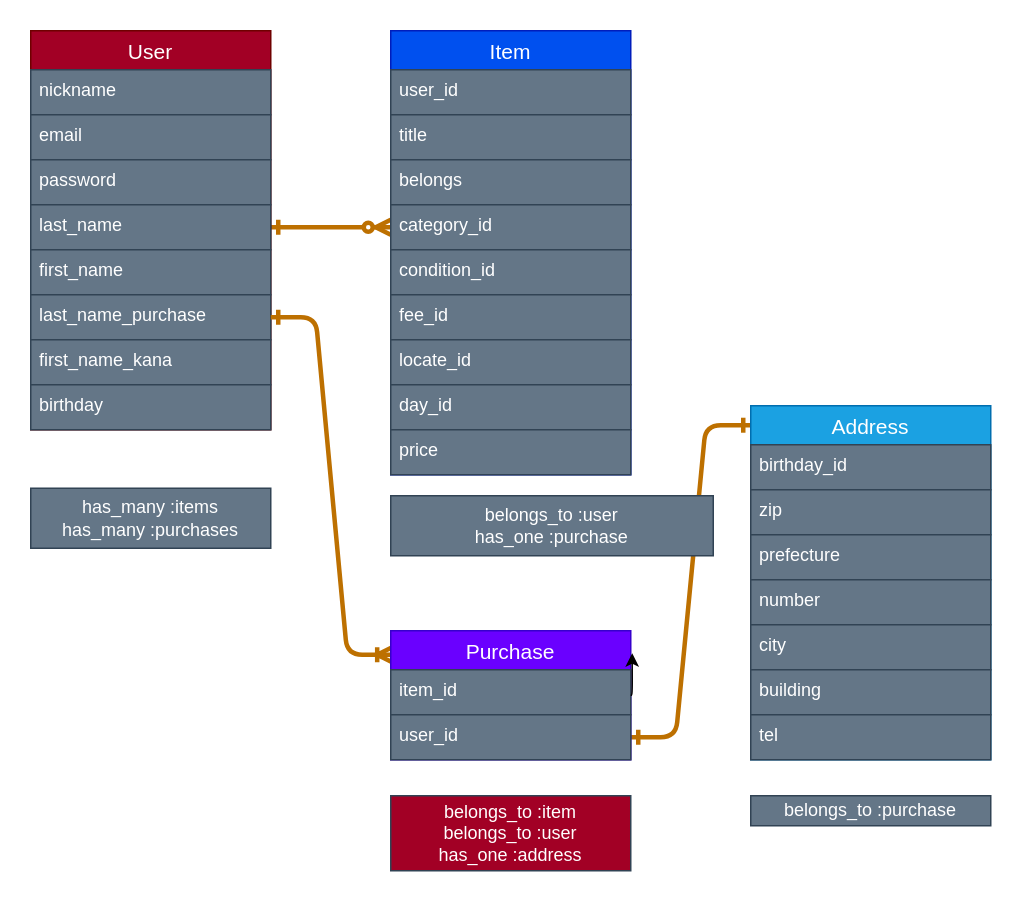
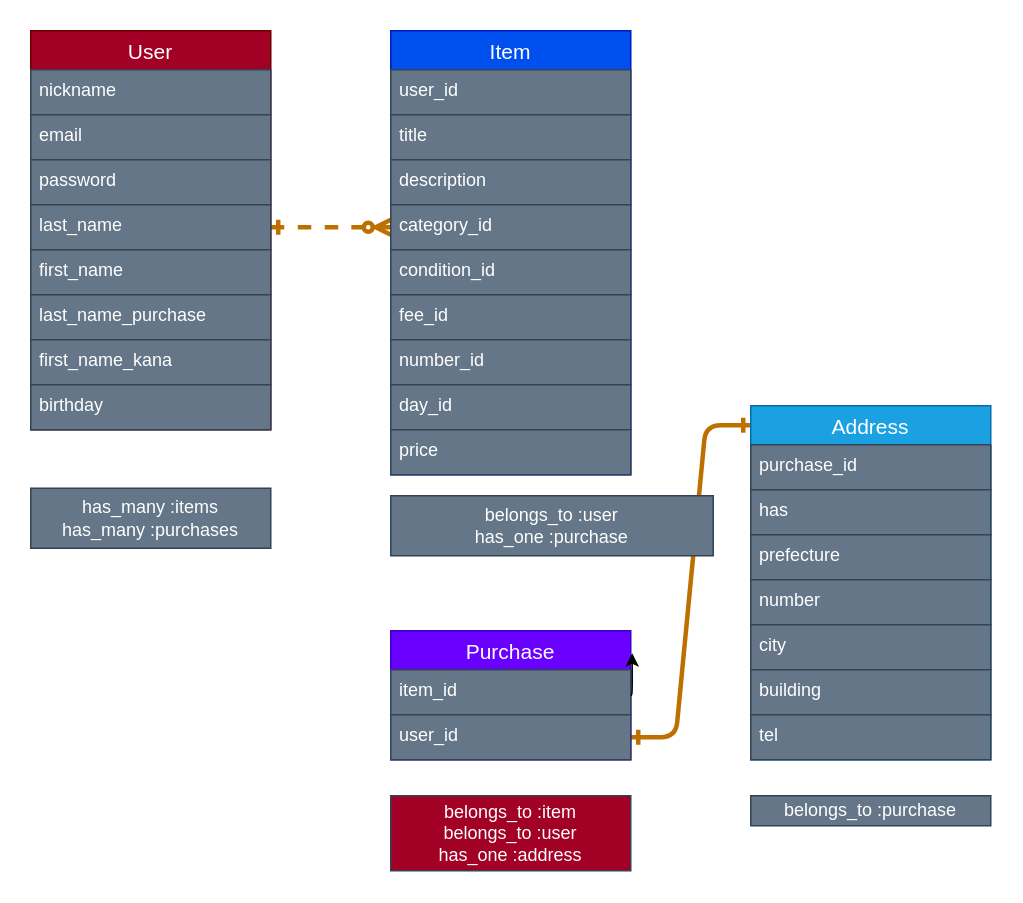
  <mxCell id="0" />
  <mxCell id="1" parent="0" />
- <mxCell id="2" value="" style="edgeStyle=entityRelationEdgeStyle;fontSize=12;html=1;endArrow=ERzeroToMany;endFill=1;entryX=0;entryY=0.5;entryDx=0;entryDy=0;exitX=1;exitY=0.5;exitDx=0;exitDy=0;startArrow=ERone;startFill=0;fillColor=#f0a30a;strokeColor=#BD7000;jumpSize=8;strokeWidth=3;" parent="1" source="17" target="7" edge="1"><mxGeometry width="100" height="100" relative="1" as="geometry"><mxPoint x="130" y="250" as="sourcePoint" /><mxPoint x="230" y="150" as="targetPoint" /></mxGeometry></mxCell>
+ <mxCell id="2" value="" style="edgeStyle=entityRelationEdgeStyle;fontSize=12;html=1;endArrow=ERzeroToMany;endFill=1;entryX=0;entryY=0.5;entryDx=0;entryDy=0;exitX=1;exitY=0.5;exitDx=0;exitDy=0;startArrow=ERone;startFill=0;fillColor=#f0a30a;strokeColor=#BD7000;jumpSize=8;strokeWidth=3;dashed=1;" parent="1" source="17" target="7" edge="1"><mxGeometry width="100" height="100" relative="1" as="geometry"><mxPoint x="130" y="250" as="sourcePoint" /><mxPoint x="230" y="150" as="targetPoint" /></mxGeometry></mxCell>
  <mxCell id="3" value="Item" style="swimlane;fontStyle=0;childLayout=stackLayout;horizontal=1;startSize=26;horizontalStack=0;resizeParent=1;resizeParentMax=0;resizeLast=0;collapsible=1;marginBottom=0;align=center;fontSize=14;fillColor=#0050ef;strokeColor=#001DBC;fontColor=#ffffff;" parent="1" vertex="1"><mxGeometry x="260" y="20" width="160" height="296" as="geometry" /></mxCell>
  <mxCell id="4" value="user_id" style="text;spacingLeft=4;spacingRight=4;overflow=hidden;rotatable=0;points=[[0,0.5],[1,0.5]];portConstraint=eastwest;fontSize=12;fillColor=#647687;strokeColor=#314354;fontColor=#ffffff;" parent="3" vertex="1"><mxGeometry y="26" width="160" height="30" as="geometry" /></mxCell>
  <mxCell id="5" value="title" style="text;spacingLeft=4;spacingRight=4;overflow=hidden;rotatable=0;points=[[0,0.5],[1,0.5]];portConstraint=eastwest;fontSize=12;fillColor=#647687;strokeColor=#314354;fontColor=#ffffff;" parent="3" vertex="1"><mxGeometry y="56" width="160" height="30" as="geometry" /></mxCell>
- <mxCell id="6" value="belongs" style="text;spacingLeft=4;spacingRight=4;overflow=hidden;rotatable=0;points=[[0,0.5],[1,0.5]];portConstraint=eastwest;fontSize=12;fillColor=#647687;strokeColor=#314354;fontColor=#ffffff;" parent="3" vertex="1"><mxGeometry y="86" width="160" height="30" as="geometry" /></mxCell>
+ <mxCell id="6" value="description" style="text;spacingLeft=4;spacingRight=4;overflow=hidden;rotatable=0;points=[[0,0.5],[1,0.5]];portConstraint=eastwest;fontSize=12;fillColor=#647687;strokeColor=#314354;fontColor=#ffffff;" parent="3" vertex="1"><mxGeometry y="86" width="160" height="30" as="geometry" /></mxCell>
  <mxCell id="7" value="category_id" style="text;spacingLeft=4;spacingRight=4;overflow=hidden;rotatable=0;points=[[0,0.5],[1,0.5]];portConstraint=eastwest;fontSize=12;fillColor=#647687;strokeColor=#314354;fontColor=#ffffff;" parent="3" vertex="1"><mxGeometry y="116" width="160" height="30" as="geometry" /></mxCell>
  <mxCell id="8" value="condition_id" style="text;spacingLeft=4;spacingRight=4;overflow=hidden;rotatable=0;points=[[0,0.5],[1,0.5]];portConstraint=eastwest;fontSize=12;fillColor=#647687;strokeColor=#314354;fontColor=#ffffff;" parent="3" vertex="1"><mxGeometry y="146" width="160" height="30" as="geometry" /></mxCell>
  <mxCell id="9" value="fee_id" style="text;spacingLeft=4;spacingRight=4;overflow=hidden;rotatable=0;points=[[0,0.5],[1,0.5]];portConstraint=eastwest;fontSize=12;fillColor=#647687;strokeColor=#314354;fontColor=#ffffff;" parent="3" vertex="1"><mxGeometry y="176" width="160" height="30" as="geometry" /></mxCell>
- <mxCell id="10" value="locate_id" style="text;spacingLeft=4;spacingRight=4;overflow=hidden;rotatable=0;points=[[0,0.5],[1,0.5]];portConstraint=eastwest;fontSize=12;fillColor=#647687;strokeColor=#314354;fontColor=#ffffff;" parent="3" vertex="1"><mxGeometry y="206" width="160" height="30" as="geometry" /></mxCell>
+ <mxCell id="10" value="number_id" style="text;spacingLeft=4;spacingRight=4;overflow=hidden;rotatable=0;points=[[0,0.5],[1,0.5]];portConstraint=eastwest;fontSize=12;fillColor=#647687;strokeColor=#314354;fontColor=#ffffff;" parent="3" vertex="1"><mxGeometry y="206" width="160" height="30" as="geometry" /></mxCell>
  <mxCell id="11" value="day_id" style="text;spacingLeft=4;spacingRight=4;overflow=hidden;rotatable=0;points=[[0,0.5],[1,0.5]];portConstraint=eastwest;fontSize=12;fillColor=#647687;strokeColor=#314354;fontColor=#ffffff;" parent="3" vertex="1"><mxGeometry y="236" width="160" height="30" as="geometry" /></mxCell>
  <mxCell id="12" value="price" style="text;spacingLeft=4;spacingRight=4;overflow=hidden;rotatable=0;points=[[0,0.5],[1,0.5]];portConstraint=eastwest;fontSize=12;fillColor=#647687;strokeColor=#314354;fontColor=#ffffff;" parent="3" vertex="1"><mxGeometry y="266" width="160" height="30" as="geometry" /></mxCell>
  <mxCell id="13" value="User" style="swimlane;fontStyle=0;childLayout=stackLayout;horizontal=1;startSize=26;horizontalStack=0;resizeParent=1;resizeParentMax=0;resizeLast=0;collapsible=1;marginBottom=0;align=center;fontSize=14;fillColor=#a20025;strokeColor=#6F0000;fontColor=#ffffff;" parent="1" vertex="1"><mxGeometry x="20" y="20" width="160" height="266" as="geometry" /></mxCell>
  <mxCell id="14" value="nickname" style="text;spacingLeft=4;spacingRight=4;overflow=hidden;rotatable=0;points=[[0,0.5],[1,0.5]];portConstraint=eastwest;fontSize=12;fillColor=#647687;strokeColor=#314354;fontColor=#ffffff;" parent="13" vertex="1"><mxGeometry y="26" width="160" height="30" as="geometry" /></mxCell>
  <mxCell id="15" value="email" style="text;spacingLeft=4;spacingRight=4;overflow=hidden;rotatable=0;points=[[0,0.5],[1,0.5]];portConstraint=eastwest;fontSize=12;fillColor=#647687;strokeColor=#314354;fontColor=#ffffff;" parent="13" vertex="1"><mxGeometry y="56" width="160" height="30" as="geometry" /></mxCell>
  <mxCell id="16" value="password" style="text;spacingLeft=4;spacingRight=4;overflow=hidden;rotatable=0;points=[[0,0.5],[1,0.5]];portConstraint=eastwest;fontSize=12;fillColor=#647687;strokeColor=#314354;fontColor=#ffffff;" parent="13" vertex="1"><mxGeometry y="86" width="160" height="30" as="geometry" /></mxCell>
  <mxCell id="17" value="last_name" style="text;spacingLeft=4;spacingRight=4;overflow=hidden;rotatable=0;points=[[0,0.5],[1,0.5]];portConstraint=eastwest;fontSize=12;fillColor=#647687;strokeColor=#314354;fontColor=#ffffff;" parent="13" vertex="1"><mxGeometry y="116" width="160" height="30" as="geometry" /></mxCell>
  <mxCell id="18" value="first_name" style="text;spacingLeft=4;spacingRight=4;overflow=hidden;rotatable=0;points=[[0,0.5],[1,0.5]];portConstraint=eastwest;fontSize=12;fillColor=#647687;strokeColor=#314354;fontColor=#ffffff;" parent="13" vertex="1"><mxGeometry y="146" width="160" height="30" as="geometry" /></mxCell>
  <mxCell id="19" value="last_name_purchase&#10;" style="text;spacingLeft=4;spacingRight=4;overflow=hidden;rotatable=0;points=[[0,0.5],[1,0.5]];portConstraint=eastwest;fontSize=12;fillColor=#647687;strokeColor=#314354;fontColor=#ffffff;" parent="13" vertex="1"><mxGeometry y="176" width="160" height="30" as="geometry" /></mxCell>
  <mxCell id="20" value="first_name_kana" style="text;spacingLeft=4;spacingRight=4;overflow=hidden;rotatable=0;points=[[0,0.5],[1,0.5]];portConstraint=eastwest;fontSize=12;fillColor=#647687;strokeColor=#314354;fontColor=#ffffff;" parent="13" vertex="1"><mxGeometry y="206" width="160" height="30" as="geometry" /></mxCell>
  <mxCell id="21" value="birthday" style="text;spacingLeft=4;spacingRight=4;overflow=hidden;rotatable=0;points=[[0,0.5],[1,0.5]];portConstraint=eastwest;fontSize=12;fillColor=#647687;strokeColor=#314354;fontColor=#ffffff;" parent="13" vertex="1"><mxGeometry y="236" width="160" height="30" as="geometry" /></mxCell>
  <mxCell id="22" value="" style="edgeStyle=entityRelationEdgeStyle;fontSize=12;html=1;endArrow=ERone;endFill=0;startArrow=ERone;startFill=0;fillColor=#f0a30a;strokeColor=#BD7000;jumpSize=8;strokeWidth=3;exitX=1;exitY=0.5;exitDx=0;exitDy=0;entryX=0;entryY=0.055;entryDx=0;entryDy=0;entryPerimeter=0;" parent="1" source="29" target="32" edge="1"><mxGeometry width="100" height="100" relative="1" as="geometry"><mxPoint x="410" y="210" as="sourcePoint" /><mxPoint x="590" y="500" as="targetPoint" /></mxGeometry></mxCell>
  <mxCell id="23" value="has_many :items&lt;br&gt;has_many :purchases" style="whiteSpace=wrap;html=1;align=center;strokeColor=#314354;fontColor=#ffffff;fillColor=#647687;" parent="1" vertex="1"><mxGeometry x="20" y="325" width="160" height="40" as="geometry" /></mxCell>
  <mxCell id="24" value="belongs_to :user&lt;br&gt;has_one :purchase" style="whiteSpace=wrap;html=1;align=center;fillColor=#647687;strokeColor=#314354;fontColor=#ffffff;" parent="1" vertex="1"><mxGeometry x="260" y="330" width="215" height="40" as="geometry" /></mxCell>
  <mxCell id="25" value="belongs_to :item&lt;br&gt;belongs_to :user&lt;br&gt;has_one :address" style="whiteSpace=wrap;html=1;align=center;fillColor=#a20025;strokeColor=#314354;fontColor=#ffffff;" parent="1" vertex="1"><mxGeometry x="260" y="530" width="160" height="50" as="geometry" /></mxCell>
- <mxCell id="26" value="" style="edgeStyle=entityRelationEdgeStyle;fontSize=12;html=1;endArrow=ERoneToMany;entryX=0.006;entryY=0.186;entryDx=0;entryDy=0;exitX=1;exitY=0.5;exitDx=0;exitDy=0;startArrow=ERone;startFill=0;fillColor=#f0a30a;strokeColor=#BD7000;jumpSize=8;strokeWidth=3;entryPerimeter=0;" parent="1" source="19" target="27" edge="1"><mxGeometry width="100" height="100" relative="1" as="geometry"><mxPoint x="340" y="300" as="sourcePoint" /><mxPoint x="440" y="200" as="targetPoint" /></mxGeometry></mxCell>
  <mxCell id="27" value="Purchase" style="swimlane;fontStyle=0;childLayout=stackLayout;horizontal=1;startSize=26;horizontalStack=0;resizeParent=1;resizeParentMax=0;resizeLast=0;collapsible=1;marginBottom=0;align=center;fontSize=14;fillColor=#6a00ff;strokeColor=#3700CC;fontColor=#ffffff;" parent="1" vertex="1"><mxGeometry x="260" y="420" width="160" height="86" as="geometry" /></mxCell>
  <mxCell id="28" value="item_id" style="text;spacingLeft=4;spacingRight=4;overflow=hidden;rotatable=0;points=[[0,0.5],[1,0.5]];portConstraint=eastwest;fontSize=12;fillColor=#647687;strokeColor=#314354;fontColor=#ffffff;" parent="27" vertex="1"><mxGeometry y="26" width="160" height="30" as="geometry" /></mxCell>
  <mxCell id="29" value="user_id" style="text;spacingLeft=4;spacingRight=4;overflow=hidden;rotatable=0;points=[[0,0.5],[1,0.5]];portConstraint=eastwest;fontSize=12;fillColor=#647687;strokeColor=#314354;fontColor=#ffffff;" parent="27" vertex="1"><mxGeometry y="56" width="160" height="30" as="geometry" /></mxCell>
  <mxCell id="30" style="edgeStyle=orthogonalEdgeStyle;curved=0;rounded=1;sketch=0;orthogonalLoop=1;jettySize=auto;html=1;exitX=1;exitY=0.5;exitDx=0;exitDy=0;entryX=1.006;entryY=0.174;entryDx=0;entryDy=0;entryPerimeter=0;" edge="1" parent="1" source="27" target="27"><mxGeometry relative="1" as="geometry" /></mxCell>
  <mxCell id="31" value="belongs_to :purchase" style="whiteSpace=wrap;html=1;align=center;fillColor=#647687;strokeColor=#314354;fontColor=#ffffff;" vertex="1" parent="1"><mxGeometry x="500" y="530" width="160" height="20" as="geometry" /></mxCell>
  <mxCell id="32" value="Address" style="swimlane;fontStyle=0;childLayout=stackLayout;horizontal=1;startSize=26;horizontalStack=0;resizeParent=1;resizeParentMax=0;resizeLast=0;collapsible=1;marginBottom=0;align=center;fontSize=14;rounded=0;sketch=0;fillColor=#1ba1e2;strokeColor=#006EAF;fontColor=#ffffff;" vertex="1" parent="1"><mxGeometry x="500" y="270" width="160" height="236" as="geometry" /></mxCell>
- <mxCell id="33" value="birthday_id" style="text;spacingLeft=4;spacingRight=4;overflow=hidden;rotatable=0;points=[[0,0.5],[1,0.5]];portConstraint=eastwest;fontSize=12;fillColor=#647687;strokeColor=#314354;fontColor=#ffffff;" parent="32" vertex="1"><mxGeometry y="26" width="160" height="30" as="geometry" /></mxCell>
- <mxCell id="34" value="zip" style="text;spacingLeft=4;spacingRight=4;overflow=hidden;rotatable=0;points=[[0,0.5],[1,0.5]];portConstraint=eastwest;fontSize=12;fillColor=#647687;strokeColor=#314354;fontColor=#ffffff;" vertex="1" parent="32"><mxGeometry y="56" width="160" height="30" as="geometry" /></mxCell>
+ <mxCell id="33" value="purchase_id" style="text;spacingLeft=4;spacingRight=4;overflow=hidden;rotatable=0;points=[[0,0.5],[1,0.5]];portConstraint=eastwest;fontSize=12;fillColor=#647687;strokeColor=#314354;fontColor=#ffffff;" parent="32" vertex="1"><mxGeometry y="26" width="160" height="30" as="geometry" /></mxCell>
+ <mxCell id="34" value="has" style="text;spacingLeft=4;spacingRight=4;overflow=hidden;rotatable=0;points=[[0,0.5],[1,0.5]];portConstraint=eastwest;fontSize=12;fillColor=#647687;strokeColor=#314354;fontColor=#ffffff;" vertex="1" parent="32"><mxGeometry y="56" width="160" height="30" as="geometry" /></mxCell>
  <mxCell id="35" value="prefecture" style="text;spacingLeft=4;spacingRight=4;overflow=hidden;rotatable=0;points=[[0,0.5],[1,0.5]];portConstraint=eastwest;fontSize=12;fillColor=#647687;strokeColor=#314354;fontColor=#ffffff;" parent="32" vertex="1"><mxGeometry y="86" width="160" height="30" as="geometry" /></mxCell>
  <mxCell id="36" value="number&#10;" style="text;spacingLeft=4;spacingRight=4;overflow=hidden;rotatable=0;points=[[0,0.5],[1,0.5]];portConstraint=eastwest;fontSize=12;fillColor=#647687;strokeColor=#314354;fontColor=#ffffff;" parent="32" vertex="1"><mxGeometry y="116" width="160" height="30" as="geometry" /></mxCell>
  <mxCell id="37" value="city" style="text;spacingLeft=4;spacingRight=4;overflow=hidden;rotatable=0;points=[[0,0.5],[1,0.5]];portConstraint=eastwest;fontSize=12;fillColor=#647687;strokeColor=#314354;fontColor=#ffffff;" parent="32" vertex="1"><mxGeometry y="146" width="160" height="30" as="geometry" /></mxCell>
  <mxCell id="38" value="building" style="text;spacingLeft=4;spacingRight=4;overflow=hidden;rotatable=0;points=[[0,0.5],[1,0.5]];portConstraint=eastwest;fontSize=12;fillColor=#647687;strokeColor=#314354;fontColor=#ffffff;" parent="32" vertex="1"><mxGeometry y="176" width="160" height="30" as="geometry" /></mxCell>
  <mxCell id="39" value="tel" style="text;spacingLeft=4;spacingRight=4;overflow=hidden;rotatable=0;points=[[0,0.5],[1,0.5]];portConstraint=eastwest;fontSize=12;fillColor=#647687;strokeColor=#314354;fontColor=#ffffff;" parent="32" vertex="1"><mxGeometry y="206" width="160" height="30" as="geometry" /></mxCell>
